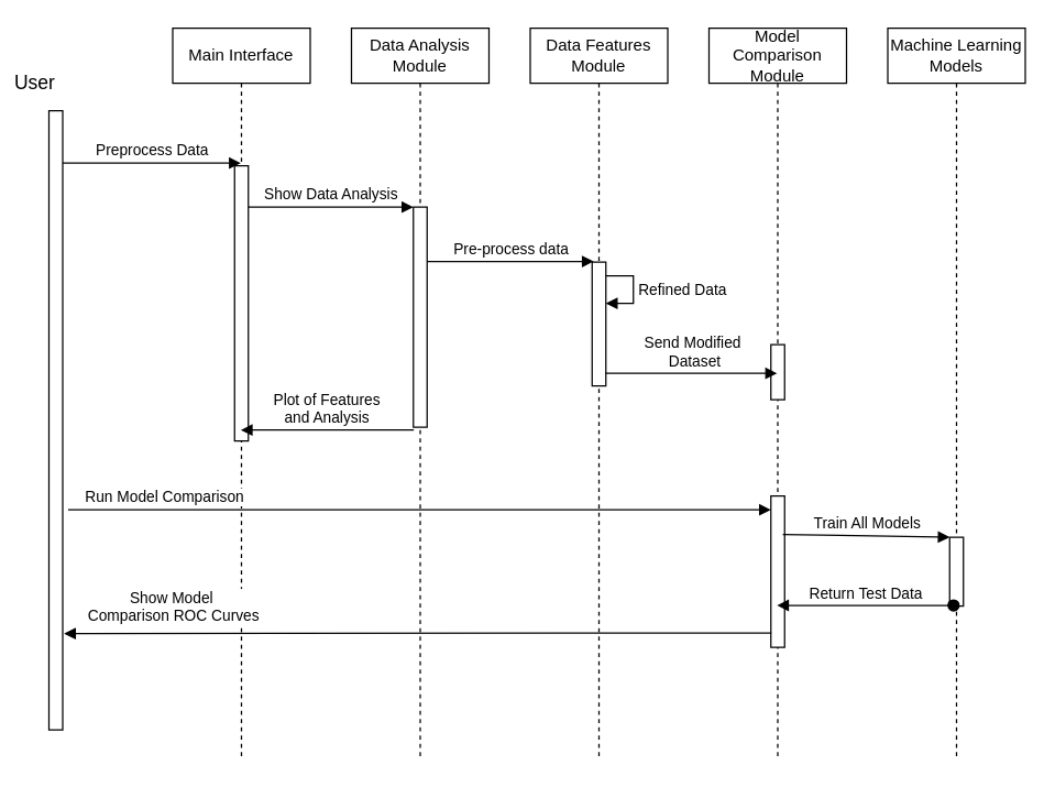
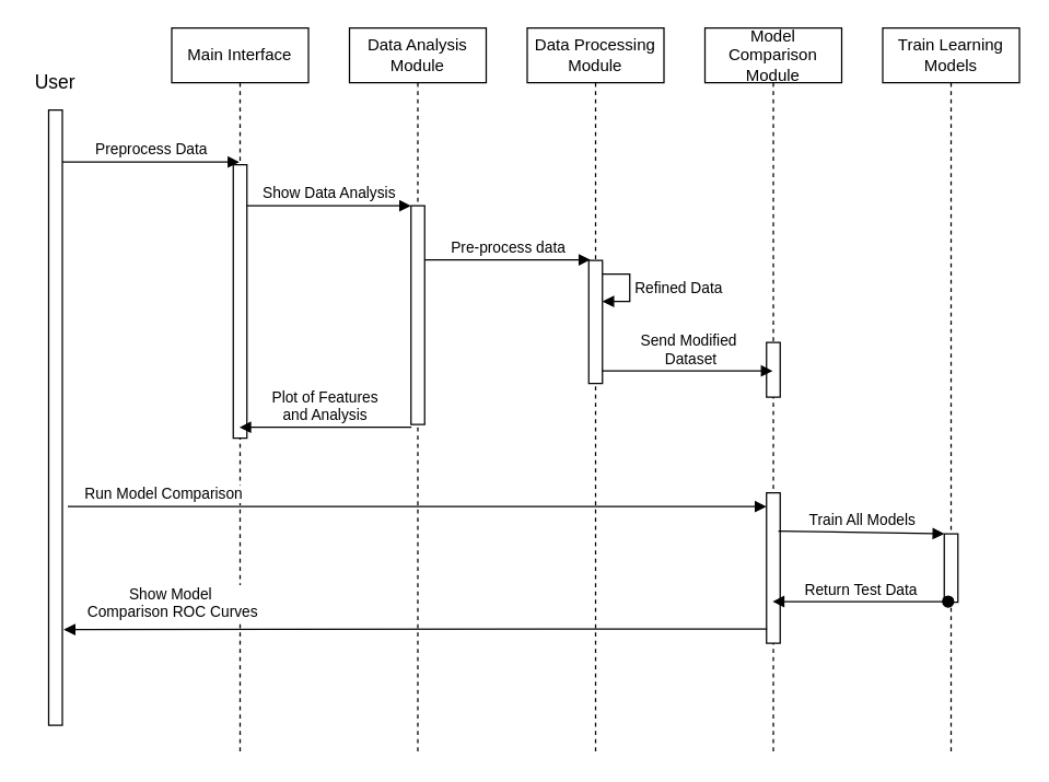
  <mxCell id="0" />
  <mxCell id="1" parent="0" />
  <mxCell id="2" value="" style="html=1;points=[];perimeter=orthogonalPerimeter;" vertex="1" parent="1"><mxGeometry x="35" y="80" width="10" height="450" as="geometry" /></mxCell>
- <mxCell id="3" value="&lt;font style=&quot;font-size: 14px;&quot;&gt;User&lt;/font&gt;" style="text;html=1;strokeColor=none;fillColor=none;align=center;verticalAlign=middle;whiteSpace=wrap;rounded=0;fontSize=14;" vertex="1" parent="1"><mxGeometry x="5" y="50" width="40" height="20" as="geometry" /></mxCell>
+ <mxCell id="3" value="&lt;font style=&quot;font-size: 14px;&quot;&gt;User&lt;/font&gt;" style="text;html=1;strokeColor=none;fillColor=none;align=center;verticalAlign=middle;whiteSpace=wrap;rounded=0;fontSize=14;" vertex="1" parent="1"><mxGeometry x="20" y="50" width="40" height="20" as="geometry" /></mxCell>
  <mxCell id="4" value="Main Interface" style="shape=umlLifeline;perimeter=lifelinePerimeter;whiteSpace=wrap;html=1;container=1;collapsible=0;recursiveResize=0;outlineConnect=0;" vertex="1" parent="1"><mxGeometry x="125" y="20" width="100" height="530" as="geometry" /></mxCell>
  <mxCell id="5" value="" style="html=1;points=[];perimeter=orthogonalPerimeter;" vertex="1" parent="4"><mxGeometry x="45" y="100" width="10" height="200" as="geometry" /></mxCell>
  <mxCell id="6" value="Preprocess Data" style="html=1;verticalAlign=bottom;endArrow=block;" edge="1" parent="1" target="4"><mxGeometry width="80" relative="1" as="geometry"><mxPoint x="45" y="118" as="sourcePoint" /><mxPoint x="165" y="118" as="targetPoint" /></mxGeometry></mxCell>
  <mxCell id="7" value="Data Analysis Module" style="shape=umlLifeline;perimeter=lifelinePerimeter;whiteSpace=wrap;html=1;container=1;collapsible=0;recursiveResize=0;outlineConnect=0;" vertex="1" parent="1"><mxGeometry x="255" y="20" width="100" height="530" as="geometry" /></mxCell>
  <mxCell id="8" value="" style="html=1;points=[];perimeter=orthogonalPerimeter;" vertex="1" parent="7"><mxGeometry x="45" y="130" width="10" height="160" as="geometry" /></mxCell>
- <mxCell id="9" value="Data Features Module" style="shape=umlLifeline;perimeter=lifelinePerimeter;whiteSpace=wrap;html=1;container=1;collapsible=0;recursiveResize=0;outlineConnect=0;" vertex="1" parent="1"><mxGeometry x="385" y="20" width="100" height="530" as="geometry" /></mxCell>
+ <mxCell id="9" value="Data Processing Module" style="shape=umlLifeline;perimeter=lifelinePerimeter;whiteSpace=wrap;html=1;container=1;collapsible=0;recursiveResize=0;outlineConnect=0;" vertex="1" parent="1"><mxGeometry x="385" y="20" width="100" height="530" as="geometry" /></mxCell>
  <mxCell id="10" value="" style="html=1;points=[];perimeter=orthogonalPerimeter;" vertex="1" parent="9"><mxGeometry x="45" y="170" width="10" height="90" as="geometry" /></mxCell>
  <mxCell id="11" value="Model Comparison Module" style="shape=umlLifeline;perimeter=lifelinePerimeter;whiteSpace=wrap;html=1;container=1;collapsible=0;recursiveResize=0;outlineConnect=0;" vertex="1" parent="1"><mxGeometry x="515" y="20" width="100" height="530" as="geometry" /></mxCell>
  <mxCell id="12" value="" style="html=1;points=[];perimeter=orthogonalPerimeter;" vertex="1" parent="11"><mxGeometry x="45" y="230" width="10" height="40" as="geometry" /></mxCell>
  <mxCell id="13" value="" style="html=1;points=[];perimeter=orthogonalPerimeter;" vertex="1" parent="11"><mxGeometry x="45" y="340" width="10" height="110" as="geometry" /></mxCell>
- <mxCell id="14" value="Machine Learning Models" style="shape=umlLifeline;perimeter=lifelinePerimeter;whiteSpace=wrap;html=1;container=1;collapsible=0;recursiveResize=0;outlineConnect=0;" vertex="1" parent="1"><mxGeometry x="645" y="20" width="100" height="530" as="geometry" /></mxCell>
+ <mxCell id="14" value="Train Learning Models" style="shape=umlLifeline;perimeter=lifelinePerimeter;whiteSpace=wrap;html=1;container=1;collapsible=0;recursiveResize=0;outlineConnect=0;" vertex="1" parent="1"><mxGeometry x="645" y="20" width="100" height="530" as="geometry" /></mxCell>
  <mxCell id="15" value="" style="html=1;points=[];perimeter=orthogonalPerimeter;" vertex="1" parent="14"><mxGeometry x="45" y="370" width="10" height="50" as="geometry" /></mxCell>
  <mxCell id="16" value="Show Data Analysis" style="html=1;verticalAlign=bottom;endArrow=block;" edge="1" parent="1" source="5" target="8"><mxGeometry width="80" relative="1" as="geometry"><mxPoint x="185" y="120" as="sourcePoint" /><mxPoint x="265" y="120" as="targetPoint" /><Array as="points"><mxPoint x="245" y="150" /></Array></mxGeometry></mxCell>
  <mxCell id="17" value="Plot of Features&lt;br&gt;and Analysis&lt;br&gt;" style="html=1;verticalAlign=bottom;endArrow=block;exitX=0.033;exitY=1.013;exitDx=0;exitDy=0;exitPerimeter=0;" edge="1" parent="1" source="8" target="4"><mxGeometry width="80" relative="1" as="geometry"><mxPoint x="345" y="290" as="sourcePoint" /><mxPoint x="425" y="290" as="targetPoint" /></mxGeometry></mxCell>
  <mxCell id="18" value="Pre-process data" style="html=1;verticalAlign=bottom;endArrow=block;entryX=0.117;entryY=-0.005;entryDx=0;entryDy=0;entryPerimeter=0;" edge="1" parent="1" source="8" target="10"><mxGeometry width="80" relative="1" as="geometry"><mxPoint x="315" y="190" as="sourcePoint" /><mxPoint x="275" y="280" as="targetPoint" /></mxGeometry></mxCell>
  <mxCell id="19" value="Send Modified&lt;br&gt;&amp;nbsp;Dataset" style="html=1;verticalAlign=bottom;endArrow=block;exitX=0.95;exitY=0.898;exitDx=0;exitDy=0;exitPerimeter=0;" edge="1" parent="1" source="10" target="11"><mxGeometry width="80" relative="1" as="geometry"><mxPoint x="455" y="220" as="sourcePoint" /><mxPoint x="535" y="220" as="targetPoint" /></mxGeometry></mxCell>
  <mxCell id="20" value="Refined Data" style="edgeStyle=orthogonalEdgeStyle;html=1;align=left;spacingLeft=2;endArrow=block;rounded=0;entryX=1;entryY=0;" edge="1" parent="1"><mxGeometry relative="1" as="geometry"><mxPoint x="440" y="200" as="sourcePoint" /><Array as="points"><mxPoint x="460" y="200" /></Array><mxPoint x="440" y="220" as="targetPoint" /></mxGeometry></mxCell>
  <mxCell id="21" value="Run Model Comparison" style="html=1;verticalAlign=bottom;endArrow=block;" edge="1" parent="1" target="13"><mxGeometry x="-0.727" width="80" relative="1" as="geometry"><mxPoint x="49" y="370" as="sourcePoint" /><mxPoint x="425" y="400" as="targetPoint" /><mxPoint as="offset" /></mxGeometry></mxCell>
  <mxCell id="22" value="Train All Models" style="html=1;verticalAlign=bottom;endArrow=block;exitX=0.867;exitY=0.254;exitDx=0;exitDy=0;exitPerimeter=0;" edge="1" parent="1" source="13" target="15"><mxGeometry width="80" relative="1" as="geometry"><mxPoint x="345" y="370" as="sourcePoint" /><mxPoint x="655" y="360" as="targetPoint" /></mxGeometry></mxCell>
  <mxCell id="23" value="Return Test Data" style="html=1;verticalAlign=bottom;startArrow=oval;startFill=1;endArrow=block;startSize=8;exitX=0.283;exitY=0.99;exitDx=0;exitDy=0;exitPerimeter=0;rounded=0;" edge="1" parent="1" source="15" target="11"><mxGeometry width="60" relative="1" as="geometry"><mxPoint x="355" y="380" as="sourcePoint" /><mxPoint x="415" y="380" as="targetPoint" /></mxGeometry></mxCell>
  <mxCell id="24" value="Show Model&lt;br&gt;&amp;nbsp;Comparison ROC Curves" style="html=1;verticalAlign=bottom;endArrow=block;exitX=0.033;exitY=0.905;exitDx=0;exitDy=0;exitPerimeter=0;" edge="1" parent="1" source="13"><mxGeometry x="0.694" y="-4" width="80" relative="1" as="geometry"><mxPoint x="345" y="380" as="sourcePoint" /><mxPoint x="46" y="460" as="targetPoint" /><mxPoint as="offset" /></mxGeometry></mxCell>
